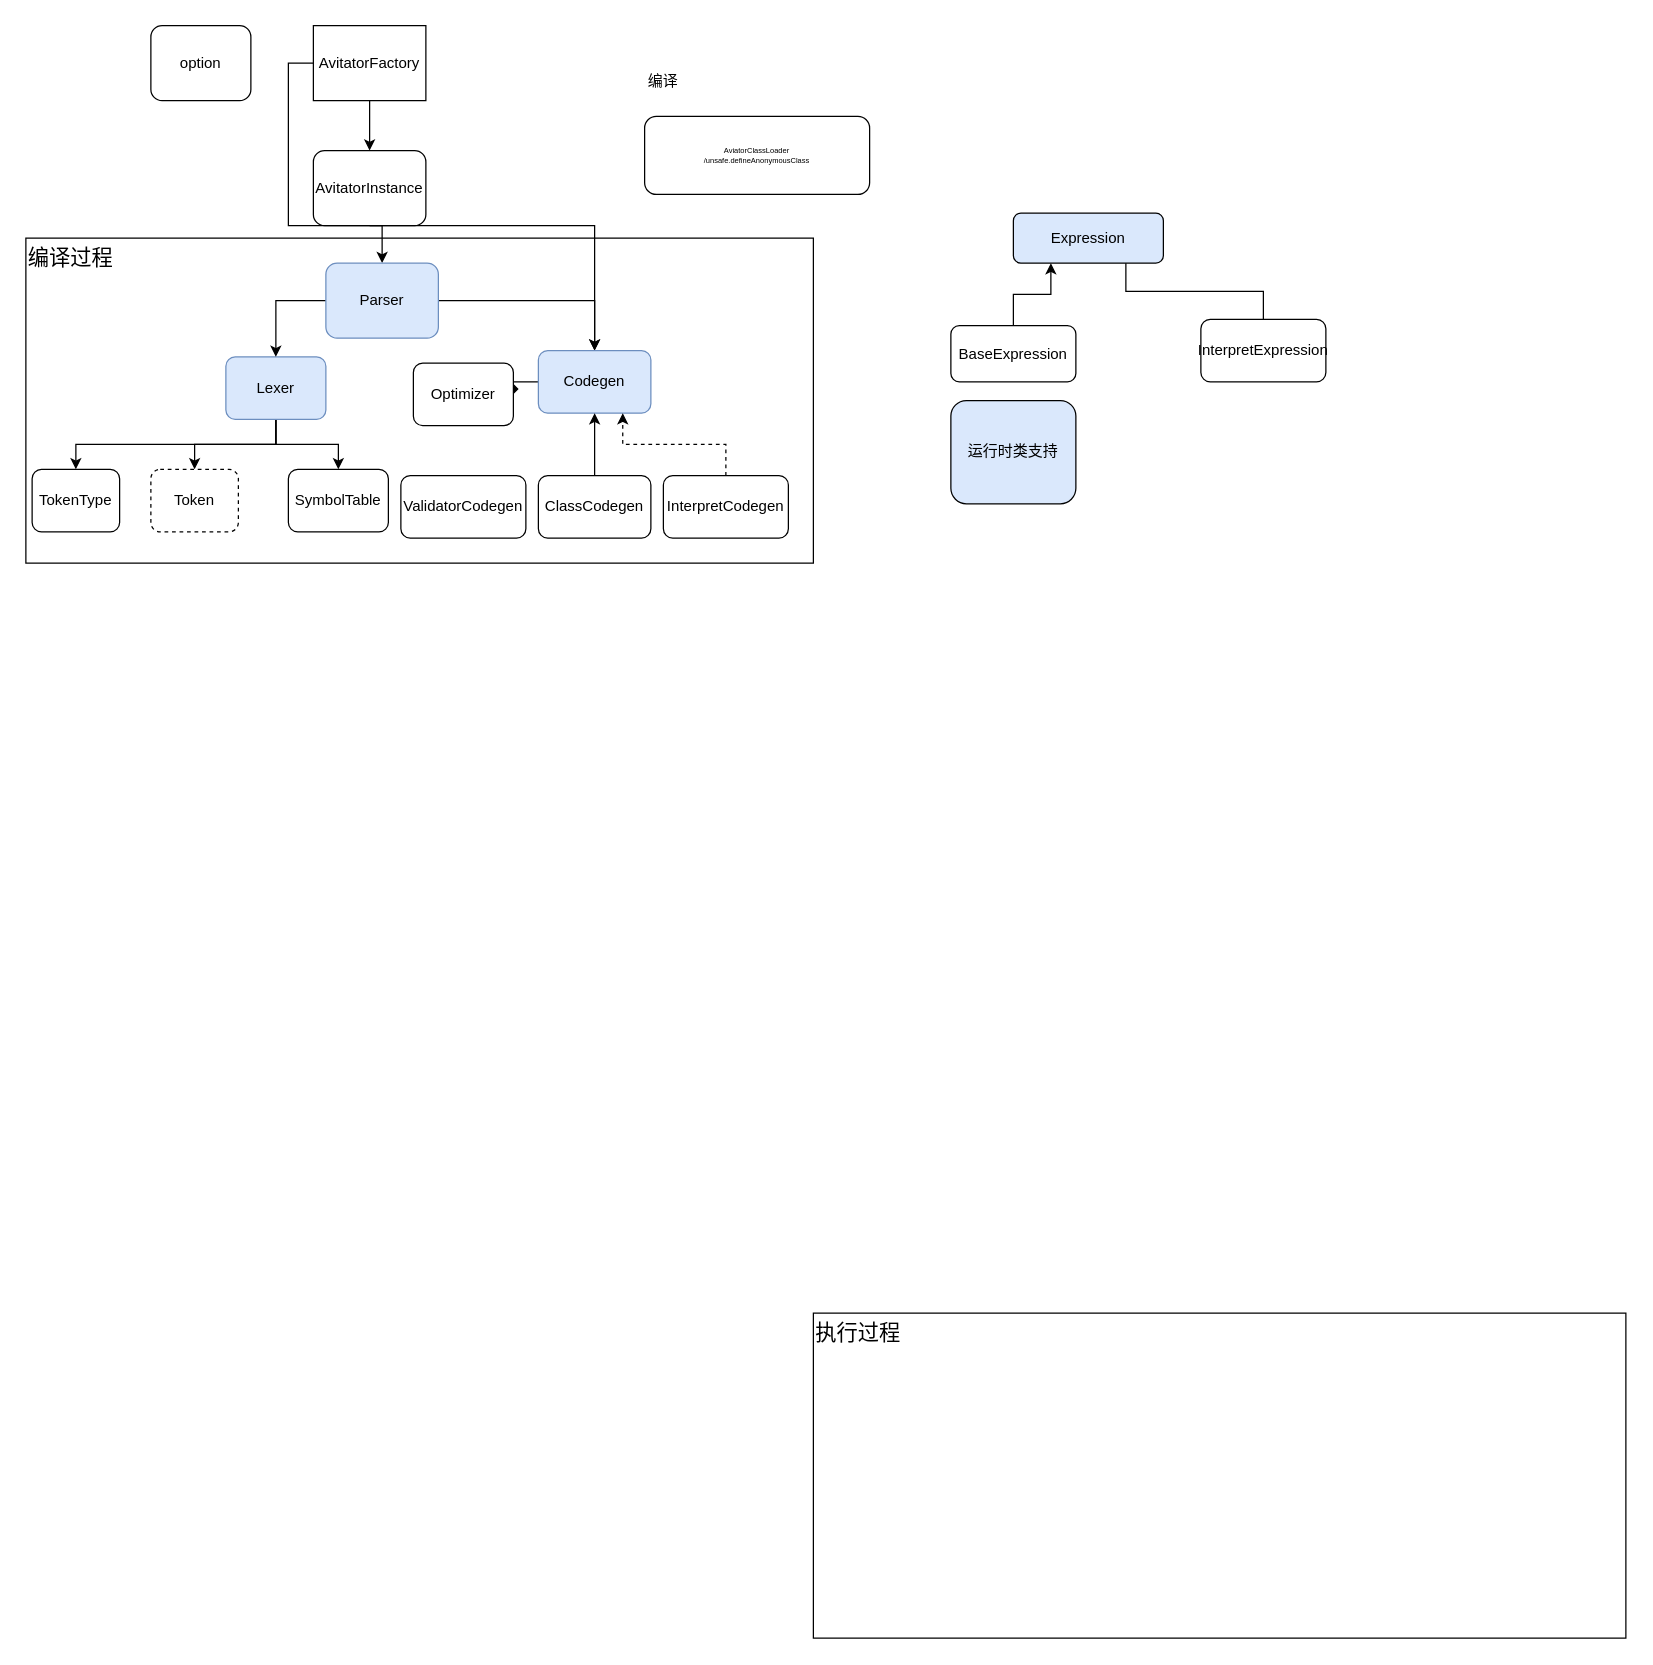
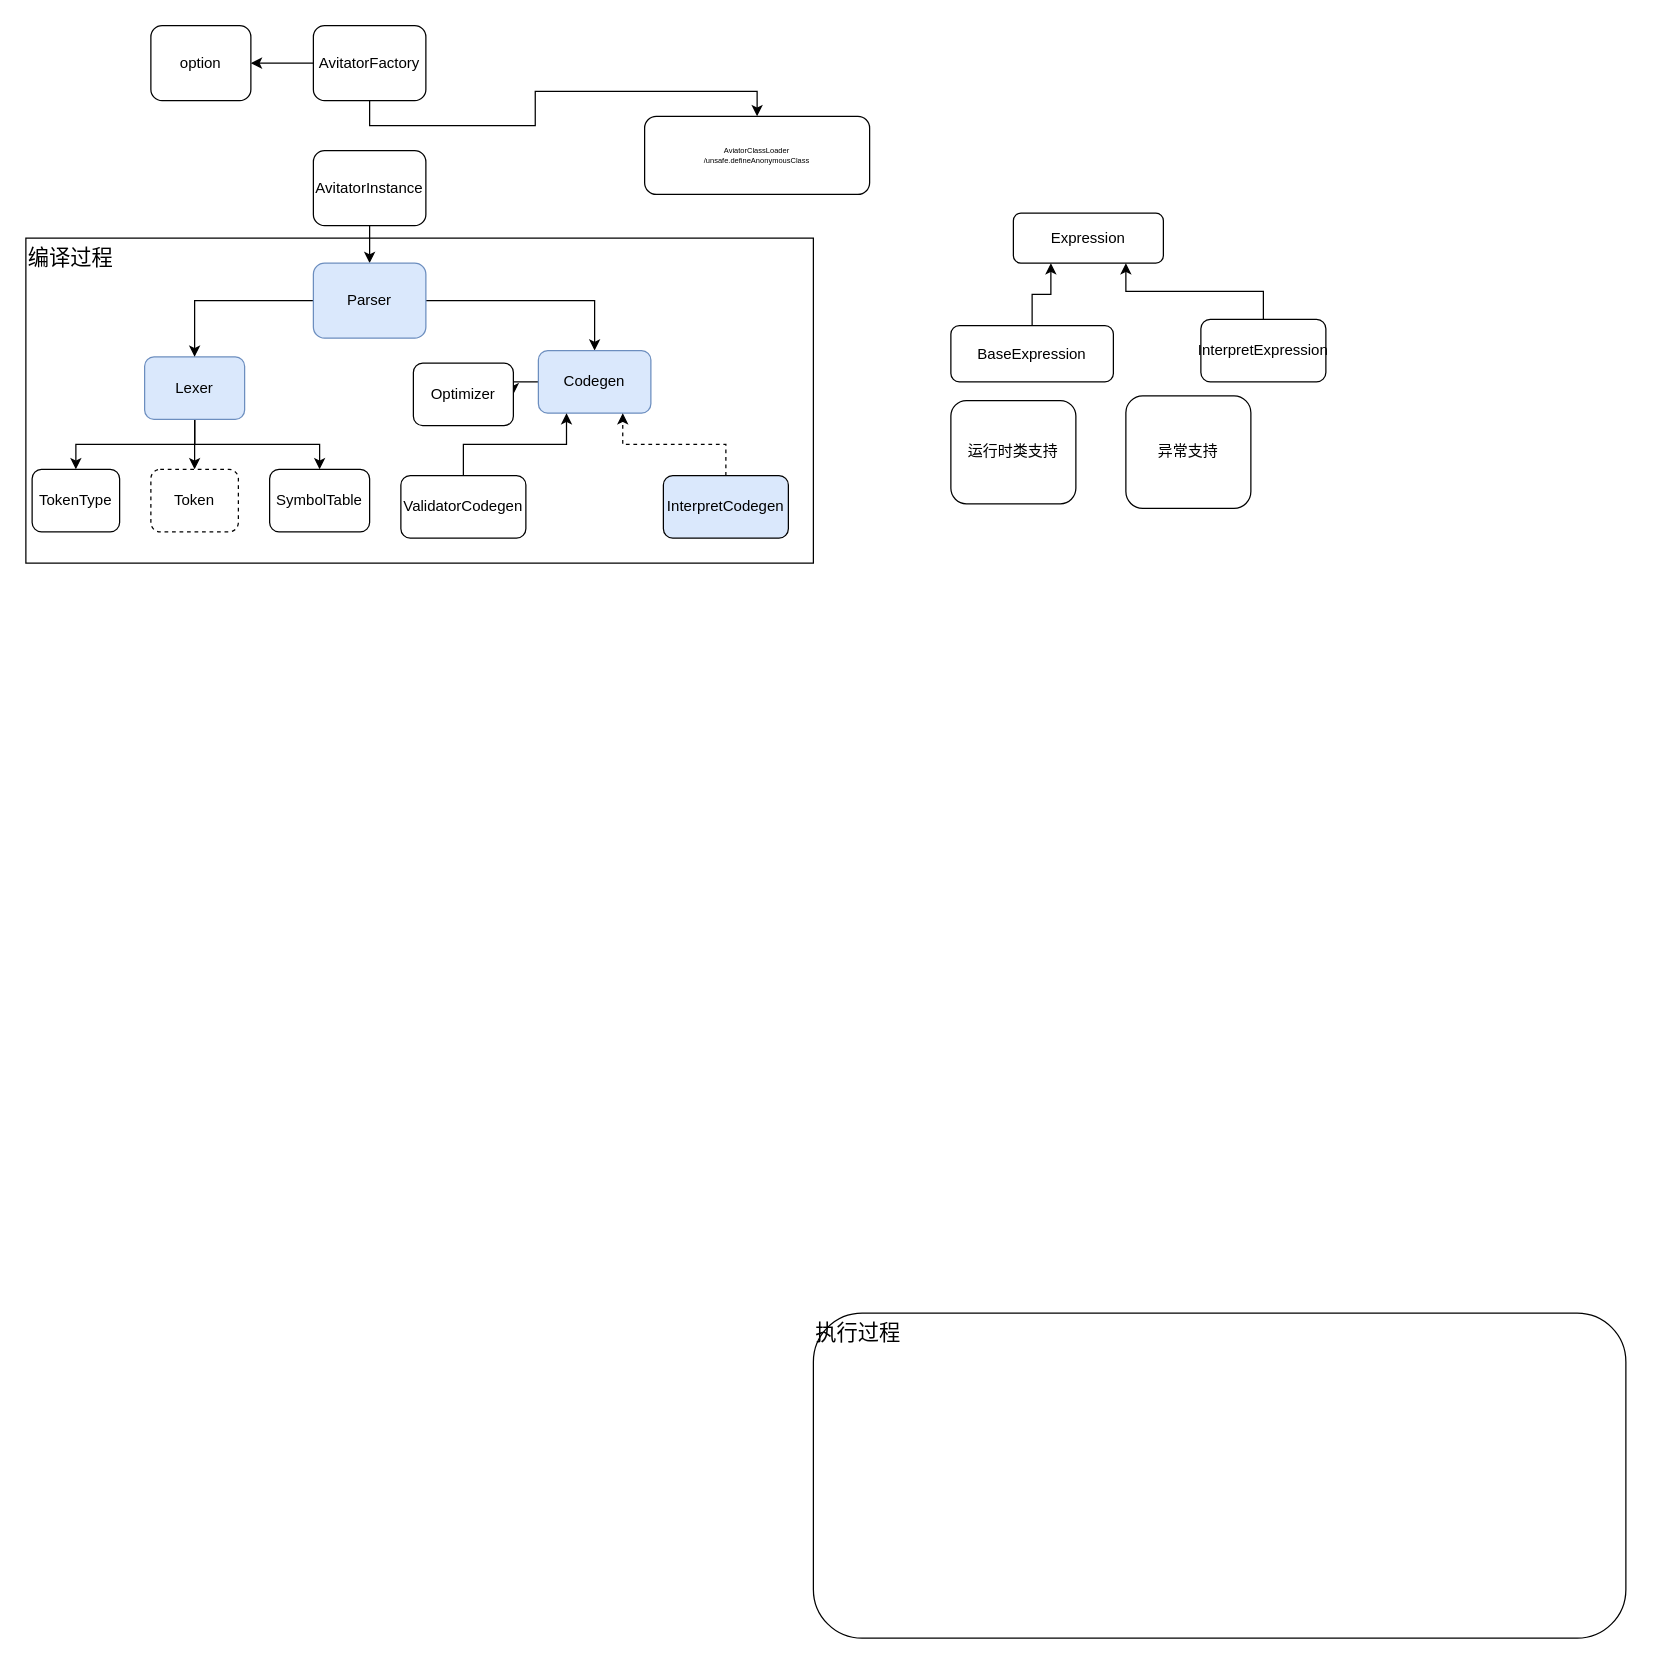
  <mxCell id="0" />
  <mxCell id="1" parent="0" />
  <mxCell id="2" value="编译过程" style="rounded=0;whiteSpace=wrap;html=1;align=left;verticalAlign=top;fontSize=17;" vertex="1" parent="1"><mxGeometry x="20" y="190" width="630" height="260" as="geometry" /></mxCell>
  <mxCell id="3" style="edgeStyle=orthogonalEdgeStyle;rounded=0;orthogonalLoop=1;jettySize=auto;html=1;exitX=0.5;exitY=1;exitDx=0;exitDy=0;entryX=0.5;entryY=0;entryDx=0;entryDy=0;" parent="1" source="4" target="15" edge="1"><mxGeometry relative="1" as="geometry" /></mxCell>
  <mxCell id="4" value="AvitatorInstance" style="rounded=1;whiteSpace=wrap;html=1;" parent="1" vertex="1"><mxGeometry x="250" y="120" width="90" height="60" as="geometry" /></mxCell>
- <mxCell id="5" style="edgeStyle=orthogonalEdgeStyle;rounded=0;orthogonalLoop=1;jettySize=auto;html=1;exitX=0.5;exitY=1;exitDx=0;exitDy=0;" parent="1" source="7" target="4" edge="1"><mxGeometry relative="1" as="geometry" /></mxCell>
- <mxCell id="6" style="edgeStyle=orthogonalEdgeStyle;rounded=0;orthogonalLoop=1;jettySize=auto;html=1;exitX=0;exitY=0.5;exitDx=0;exitDy=0;" edge="1" parent="1" source="7" target="17"><mxGeometry relative="1" as="geometry" /></mxCell>
- <mxCell id="7" value="AvitatorFactory" style="whiteSpace=wrap;html=1;rounded=0;" parent="1" vertex="1"><mxGeometry x="250" y="20" width="90" height="60" as="geometry" /></mxCell>
+ <mxCell id="5" style="edgeStyle=orthogonalEdgeStyle;rounded=0;orthogonalLoop=1;jettySize=auto;html=1;exitX=0.5;exitY=1;exitDx=0;exitDy=0;" parent="1" source="7" target="38" edge="1"><mxGeometry relative="1" as="geometry" /></mxCell>
+ <mxCell id="6" style="edgeStyle=orthogonalEdgeStyle;rounded=0;orthogonalLoop=1;jettySize=auto;html=1;exitX=0;exitY=0.5;exitDx=0;exitDy=0;" edge="1" parent="1" source="7" target="8"><mxGeometry relative="1" as="geometry" /></mxCell>
+ <mxCell id="7" value="AvitatorFactory" style="rounded=1;whiteSpace=wrap;html=1;" parent="1" vertex="1"><mxGeometry x="250" y="20" width="90" height="60" as="geometry" /></mxCell>
  <mxCell id="8" value="option" style="rounded=1;whiteSpace=wrap;html=1;" parent="1" vertex="1"><mxGeometry x="120" y="20" width="80" height="60" as="geometry" /></mxCell>
  <mxCell id="9" style="edgeStyle=orthogonalEdgeStyle;rounded=0;orthogonalLoop=1;jettySize=auto;html=1;exitX=0.5;exitY=1;exitDx=0;exitDy=0;fontSize=17;" edge="1" parent="1" source="12" target="23"><mxGeometry relative="1" as="geometry" /></mxCell>
  <mxCell id="10" style="edgeStyle=orthogonalEdgeStyle;rounded=0;orthogonalLoop=1;jettySize=auto;html=1;exitX=0.5;exitY=1;exitDx=0;exitDy=0;fontSize=17;" edge="1" parent="1" source="12" target="22"><mxGeometry relative="1" as="geometry" /></mxCell>
  <mxCell id="11" style="edgeStyle=orthogonalEdgeStyle;rounded=0;orthogonalLoop=1;jettySize=auto;html=1;exitX=0.5;exitY=1;exitDx=0;exitDy=0;fontSize=17;" edge="1" parent="1" source="12" target="25"><mxGeometry relative="1" as="geometry" /></mxCell>
- <mxCell id="12" value="Lexer" style="rounded=1;whiteSpace=wrap;html=1;fillColor=#dae8fc;strokeColor=#6c8ebf;" parent="1" vertex="1"><mxGeometry x="180" y="285" width="80" height="50" as="geometry" /></mxCell>
+ <mxCell id="12" value="Lexer" style="rounded=1;whiteSpace=wrap;html=1;fillColor=#dae8fc;strokeColor=#6c8ebf;" parent="1" vertex="1"><mxGeometry x="115" y="285" width="80" height="50" as="geometry" /></mxCell>
  <mxCell id="13" style="edgeStyle=orthogonalEdgeStyle;rounded=0;orthogonalLoop=1;jettySize=auto;html=1;exitX=0;exitY=0.5;exitDx=0;exitDy=0;entryX=0.5;entryY=0;entryDx=0;entryDy=0;" parent="1" source="15" target="12" edge="1"><mxGeometry relative="1" as="geometry" /></mxCell>
  <mxCell id="14" style="edgeStyle=orthogonalEdgeStyle;rounded=0;orthogonalLoop=1;jettySize=auto;html=1;exitX=1;exitY=0.5;exitDx=0;exitDy=0;entryX=0.5;entryY=0;entryDx=0;entryDy=0;" parent="1" source="15" target="17" edge="1"><mxGeometry relative="1" as="geometry" /></mxCell>
- <mxCell id="15" value="Parser" style="rounded=1;whiteSpace=wrap;html=1;fillColor=#dae8fc;strokeColor=#6c8ebf;" parent="1" vertex="1"><mxGeometry x="260" y="210" width="90" height="60" as="geometry" /></mxCell>
- <mxCell id="16" style="edgeStyle=orthogonalEdgeStyle;rounded=0;orthogonalLoop=1;jettySize=auto;html=1;exitX=0;exitY=0.5;exitDx=0;exitDy=0;entryX=1;entryY=0.5;entryDx=0;entryDy=0;fontSize=17;endArrow=diamond;" edge="1" parent="1" source="17" target="24"><mxGeometry relative="1" as="geometry" /></mxCell>
+ <mxCell id="15" value="Parser" style="rounded=1;whiteSpace=wrap;html=1;fillColor=#dae8fc;strokeColor=#6c8ebf;" parent="1" vertex="1"><mxGeometry x="250" y="210" width="90" height="60" as="geometry" /></mxCell>
+ <mxCell id="16" style="edgeStyle=orthogonalEdgeStyle;rounded=0;orthogonalLoop=1;jettySize=auto;html=1;exitX=0;exitY=0.5;exitDx=0;exitDy=0;entryX=1;entryY=0.5;entryDx=0;entryDy=0;fontSize=17;" edge="1" parent="1" source="17" target="24"><mxGeometry relative="1" as="geometry" /></mxCell>
  <mxCell id="17" value="Codegen" style="rounded=1;whiteSpace=wrap;html=1;fillColor=#dae8fc;strokeColor=#6c8ebf;" parent="1" vertex="1"><mxGeometry x="430" y="280" width="90" height="50" as="geometry" /></mxCell>
+ <mxCell id="18" style="edgeStyle=orthogonalEdgeStyle;rounded=0;orthogonalLoop=1;jettySize=auto;html=1;exitX=0.5;exitY=0;exitDx=0;exitDy=0;entryX=0.25;entryY=1;entryDx=0;entryDy=0;" parent="1" source="19" target="17" edge="1"><mxGeometry relative="1" as="geometry" /></mxCell>
  <mxCell id="19" value="ValidatorCodegen" style="rounded=1;whiteSpace=wrap;html=1;" parent="1" vertex="1"><mxGeometry x="320" y="380" width="100" height="50" as="geometry" /></mxCell>
  <mxCell id="20" style="edgeStyle=orthogonalEdgeStyle;rounded=0;orthogonalLoop=1;jettySize=auto;html=1;exitX=0.5;exitY=0;exitDx=0;exitDy=0;entryX=0.75;entryY=1;entryDx=0;entryDy=0;dashed=1;" parent="1" source="21" target="17" edge="1"><mxGeometry relative="1" as="geometry" /></mxCell>
- <mxCell id="21" value="InterpretCodegen" style="rounded=1;whiteSpace=wrap;html=1;" parent="1" vertex="1"><mxGeometry x="530" y="380" width="100" height="50" as="geometry" /></mxCell>
+ <mxCell id="21" value="InterpretCodegen" style="rounded=1;whiteSpace=wrap;html=1;fillColor=#dae8fc;" parent="1" vertex="1"><mxGeometry x="530" y="380" width="100" height="50" as="geometry" /></mxCell>
  <mxCell id="22" value="Token" style="rounded=1;whiteSpace=wrap;html=1;dashed=1;" parent="1" vertex="1"><mxGeometry x="120" y="375" width="70" height="50" as="geometry" /></mxCell>
  <mxCell id="23" value="TokenType" style="rounded=1;whiteSpace=wrap;html=1;" parent="1" vertex="1"><mxGeometry x="25" y="375" width="70" height="50" as="geometry" /></mxCell>
  <mxCell id="24" value="Optimizer" style="rounded=1;whiteSpace=wrap;html=1;" parent="1" vertex="1"><mxGeometry x="330" y="290" width="80" height="50" as="geometry" /></mxCell>
- <mxCell id="25" value="SymbolTable" style="rounded=1;whiteSpace=wrap;html=1;" parent="1" vertex="1"><mxGeometry x="230" y="375" width="80" height="50" as="geometry" /></mxCell>
- <mxCell id="26" value="Expression" style="rounded=1;whiteSpace=wrap;html=1;fillColor=#dae8fc;" parent="1" vertex="1"><mxGeometry x="810" y="170" width="120" height="40" as="geometry" /></mxCell>
- <mxCell id="27" style="edgeStyle=orthogonalEdgeStyle;rounded=0;orthogonalLoop=1;jettySize=auto;html=1;exitX=0.5;exitY=0;exitDx=0;exitDy=0;entryX=0.75;entryY=1;entryDx=0;entryDy=0;fontSize=17;endArrow=none;" edge="1" parent="1" source="28" target="26"><mxGeometry relative="1" as="geometry" /></mxCell>
+ <mxCell id="25" value="SymbolTable" style="rounded=1;whiteSpace=wrap;html=1;" parent="1" vertex="1"><mxGeometry x="215" y="375" width="80" height="50" as="geometry" /></mxCell>
+ <mxCell id="26" value="Expression" style="rounded=1;whiteSpace=wrap;html=1;" parent="1" vertex="1"><mxGeometry x="810" y="170" width="120" height="40" as="geometry" /></mxCell>
+ <mxCell id="27" style="edgeStyle=orthogonalEdgeStyle;rounded=0;orthogonalLoop=1;jettySize=auto;html=1;exitX=0.5;exitY=0;exitDx=0;exitDy=0;entryX=0.75;entryY=1;entryDx=0;entryDy=0;fontSize=17;" edge="1" parent="1" source="28" target="26"><mxGeometry relative="1" as="geometry" /></mxCell>
  <mxCell id="28" value="InterpretExpression" style="rounded=1;whiteSpace=wrap;html=1;" parent="1" vertex="1"><mxGeometry x="960" y="255" width="100" height="50" as="geometry" /></mxCell>
  <mxCell id="29" style="edgeStyle=orthogonalEdgeStyle;rounded=0;orthogonalLoop=1;jettySize=auto;html=1;exitX=0.5;exitY=0;exitDx=0;exitDy=0;entryX=0.25;entryY=1;entryDx=0;entryDy=0;fontSize=17;" edge="1" parent="1" source="30" target="26"><mxGeometry relative="1" as="geometry" /></mxCell>
- <mxCell id="30" value="BaseExpression" style="rounded=1;whiteSpace=wrap;html=1;" parent="1" vertex="1"><mxGeometry x="760" y="260" width="100" height="45" as="geometry" /></mxCell>
- <mxCell id="32" style="edgeStyle=orthogonalEdgeStyle;rounded=0;orthogonalLoop=1;jettySize=auto;html=1;exitX=0.5;exitY=0;exitDx=0;exitDy=0;entryX=0.5;entryY=1;entryDx=0;entryDy=0;fontSize=17;" edge="1" parent="1" source="33" target="17"><mxGeometry relative="1" as="geometry" /></mxCell>
- <mxCell id="33" value="ClassCodegen" style="rounded=1;whiteSpace=wrap;html=1;" vertex="1" parent="1"><mxGeometry x="430" y="380" width="90" height="50" as="geometry" /></mxCell>
- <mxCell id="34" value="编译" style="text;html=1;strokeColor=none;fillColor=none;align=center;verticalAlign=middle;whiteSpace=wrap;rounded=0;" vertex="1" parent="1"><mxGeometry x="500" y="50" width="60" height="30" as="geometry" /></mxCell>
- <mxCell id="35" value="执行过程" style="rounded=0;whiteSpace=wrap;html=1;align=left;verticalAlign=top;fontSize=17;" vertex="1" parent="1"><mxGeometry x="650" y="1050" width="650" height="260" as="geometry" /></mxCell>
+ <mxCell id="30" value="BaseExpression" style="rounded=1;whiteSpace=wrap;html=1;" parent="1" vertex="1"><mxGeometry x="760" y="260" width="130" height="45" as="geometry" /></mxCell>
+ <mxCell id="31" value="异常支持" style="rounded=1;whiteSpace=wrap;html=1;" vertex="1" parent="1"><mxGeometry x="900" y="316.25" width="100" height="90" as="geometry" /></mxCell>
+ <mxCell id="35" value="执行过程" style="whiteSpace=wrap;html=1;align=left;verticalAlign=top;fontSize=17;rounded=1;" vertex="1" parent="1"><mxGeometry x="650" y="1050" width="650" height="260" as="geometry" /></mxCell>
  <mxCell id="36" style="edgeStyle=orthogonalEdgeStyle;rounded=0;orthogonalLoop=1;jettySize=auto;html=1;exitX=0.5;exitY=1;exitDx=0;exitDy=0;fontSize=17;" edge="1" parent="1" source="30" target="30"><mxGeometry relative="1" as="geometry" /></mxCell>
- <mxCell id="37" value="运行时类支持" style="rounded=1;whiteSpace=wrap;html=1;fillColor=#dae8fc;" vertex="1" parent="1"><mxGeometry x="760" y="320" width="100" height="82.5" as="geometry" /></mxCell>
+ <mxCell id="37" value="运行时类支持" style="rounded=1;whiteSpace=wrap;html=1;" vertex="1" parent="1"><mxGeometry x="760" y="320" width="100" height="82.5" as="geometry" /></mxCell>
  <mxCell id="38" value="AviatorClassLoader&lt;br style=&quot;font-size: 6px;&quot;&gt;/unsafe.defineAnonymousClass" style="rounded=1;whiteSpace=wrap;html=1;fontSize=6;" vertex="1" parent="1"><mxGeometry x="515" y="92.5" width="180" height="62.5" as="geometry" /></mxCell>
